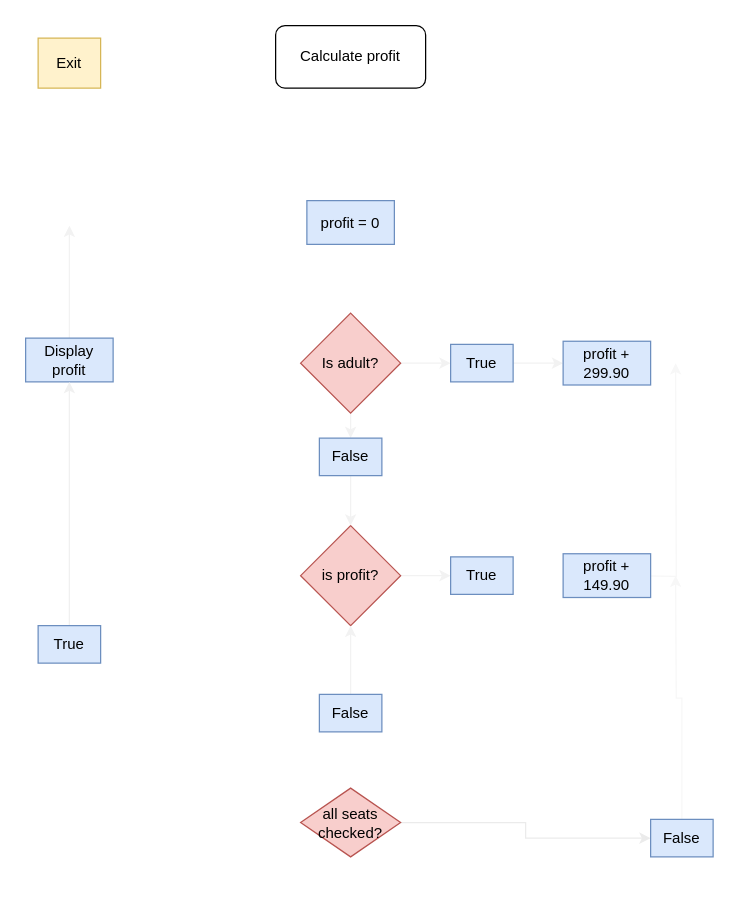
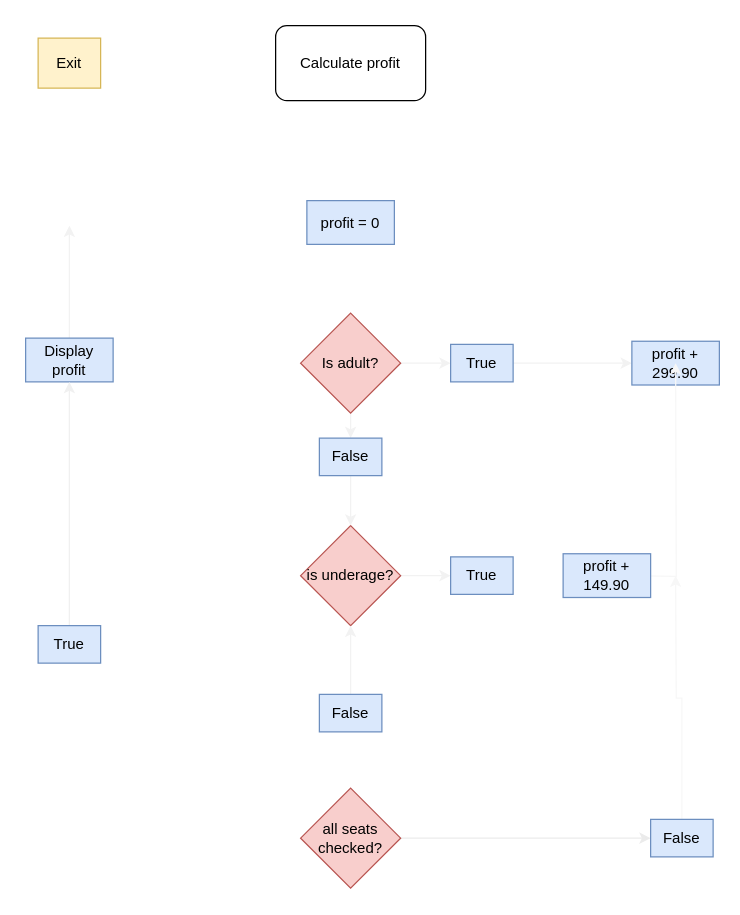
  <mxCell id="0" />
  <mxCell id="1" parent="0" />
- <mxCell id="2" value="Calculate profit" style="rounded=1;whiteSpace=wrap;html=1;" parent="1" vertex="1"><mxGeometry x="220" y="20" width="120" height="50" as="geometry" /></mxCell>
+ <mxCell id="2" value="Calculate profit" style="rounded=1;whiteSpace=wrap;html=1;" parent="1" vertex="1"><mxGeometry x="220" width="120" height="60" as="geometry" y="20" /></mxCell>
  <mxCell id="3" style="edgeStyle=orthogonalEdgeStyle;rounded=0;orthogonalLoop=1;jettySize=auto;html=1;exitX=1;exitY=0.5;exitDx=0;exitDy=0;entryX=0;entryY=0.5;entryDx=0;entryDy=0;strokeColor=#F2F2F2;" parent="1" source="5" target="9" edge="1"><mxGeometry relative="1" as="geometry" /></mxCell>
  <mxCell id="4" style="edgeStyle=orthogonalEdgeStyle;rounded=0;orthogonalLoop=1;jettySize=auto;html=1;exitX=0.5;exitY=1;exitDx=0;exitDy=0;entryX=0.5;entryY=0;entryDx=0;entryDy=0;strokeColor=#F2F2F2;" parent="1" source="5" target="11" edge="1"><mxGeometry relative="1" as="geometry" /></mxCell>
  <mxCell id="5" value="Is adult?" style="rhombus;whiteSpace=wrap;html=1;fillColor=#f8cecc;strokeColor=#b85450;" parent="1" vertex="1"><mxGeometry x="240" y="250" width="80" height="80" as="geometry" /></mxCell>
  <mxCell id="6" style="edgeStyle=orthogonalEdgeStyle;rounded=0;orthogonalLoop=1;jettySize=auto;html=1;entryX=0;entryY=0.5;entryDx=0;entryDy=0;strokeColor=#F2F2F2;" parent="1" source="7" target="17" edge="1"><mxGeometry relative="1" as="geometry"><mxPoint x="365" y="460" as="targetPoint" /></mxGeometry></mxCell>
- <mxCell id="7" value="is profit?" style="rhombus;whiteSpace=wrap;html=1;fillColor=#f8cecc;strokeColor=#b85450;" parent="1" vertex="1"><mxGeometry x="240" y="420" width="80" height="80" as="geometry" /></mxCell>
+ <mxCell id="7" value="is underage?" style="rhombus;whiteSpace=wrap;html=1;fillColor=#f8cecc;strokeColor=#b85450;" parent="1" vertex="1"><mxGeometry x="240" y="420" width="80" height="80" as="geometry" /></mxCell>
  <mxCell id="8" style="edgeStyle=orthogonalEdgeStyle;rounded=0;orthogonalLoop=1;jettySize=auto;html=1;exitX=1;exitY=0.5;exitDx=0;exitDy=0;entryX=0;entryY=0.5;entryDx=0;entryDy=0;strokeColor=#F2F2F2;" parent="1" source="9" target="20" edge="1"><mxGeometry relative="1" as="geometry" /></mxCell>
  <mxCell id="9" value="True" style="rounded=0;whiteSpace=wrap;html=1;fillColor=#dae8fc;strokeColor=#6c8ebf;" parent="1" vertex="1"><mxGeometry x="360" y="275" width="50" height="30" as="geometry" /></mxCell>
  <mxCell id="10" style="edgeStyle=orthogonalEdgeStyle;rounded=0;orthogonalLoop=1;jettySize=auto;html=1;exitX=0.5;exitY=1;exitDx=0;exitDy=0;entryX=0.5;entryY=0;entryDx=0;entryDy=0;strokeColor=#F2F2F2;" parent="1" source="11" target="7" edge="1"><mxGeometry relative="1" as="geometry" /></mxCell>
  <mxCell id="11" value="False" style="rounded=0;whiteSpace=wrap;html=1;fillColor=#dae8fc;strokeColor=#6c8ebf;" parent="1" vertex="1"><mxGeometry x="255" y="350" width="50" height="30" as="geometry" /></mxCell>
  <mxCell id="12" value="Exit" style="whiteSpace=wrap;html=1;fillColor=#fff2cc;strokeColor=#d6b656;" parent="1" vertex="1"><mxGeometry x="30" y="30" width="50" height="40" as="geometry" /></mxCell>
  <mxCell id="13" style="edgeStyle=orthogonalEdgeStyle;rounded=0;orthogonalLoop=1;jettySize=auto;html=1;entryX=0.5;entryY=1;entryDx=0;entryDy=0;strokeColor=#F2F2F2;" parent="1" source="15" target="7" edge="1"><mxGeometry relative="1" as="geometry" /></mxCell>
  <mxCell id="14" style="edgeStyle=orthogonalEdgeStyle;rounded=0;orthogonalLoop=1;jettySize=auto;html=1;entryX=0.5;entryY=0;entryDx=0;entryDy=0;strokeColor=#FFFFFF;" parent="1" source="15" target="25" edge="1"><mxGeometry relative="1" as="geometry" /></mxCell>
  <mxCell id="15" value="False" style="rounded=0;whiteSpace=wrap;html=1;fillColor=#dae8fc;strokeColor=#6c8ebf;" parent="1" vertex="1"><mxGeometry x="255" y="555" width="50" height="30" as="geometry" /></mxCell>
  <mxCell id="16" style="edgeStyle=orthogonalEdgeStyle;rounded=0;orthogonalLoop=1;jettySize=auto;html=1;entryX=0;entryY=0.5;entryDx=0;entryDy=0;strokeColor=#FFFFFF;" parent="1" source="17" target="22" edge="1"><mxGeometry relative="1" as="geometry" /></mxCell>
  <mxCell id="17" value="True" style="rounded=0;whiteSpace=wrap;html=1;fillColor=#dae8fc;strokeColor=#6c8ebf;" parent="1" vertex="1"><mxGeometry x="360" y="445" width="50" height="30" as="geometry" /></mxCell>
  <mxCell id="18" style="edgeStyle=orthogonalEdgeStyle;rounded=0;orthogonalLoop=1;jettySize=auto;html=1;strokeColor=#F2F2F2;" parent="1" source="19" edge="1"><mxGeometry relative="1" as="geometry"><mxPoint x="55" y="180" as="targetPoint" /></mxGeometry></mxCell>
  <mxCell id="19" value="Display profit" style="rounded=0;whiteSpace=wrap;html=1;fillColor=#dae8fc;strokeColor=#6c8ebf;" parent="1" vertex="1"><mxGeometry x="20" y="270" width="70" height="35" as="geometry" /></mxCell>
- <mxCell id="20" value="profit + 299.90" style="rounded=0;whiteSpace=wrap;html=1;fillColor=#dae8fc;strokeColor=#6c8ebf;" parent="1" vertex="1"><mxGeometry x="450" y="272.5" width="70" height="35" as="geometry" /></mxCell>
+ <mxCell id="20" value="profit + 299.90" style="rounded=0;whiteSpace=wrap;html=1;fillColor=#dae8fc;strokeColor=#6c8ebf;" parent="1" vertex="1"><mxGeometry x="505" y="272.5" width="70" height="35" as="geometry" /></mxCell>
  <mxCell id="21" style="edgeStyle=orthogonalEdgeStyle;rounded=0;orthogonalLoop=1;jettySize=auto;html=1;strokeColor=#F7F7F7;" parent="1" edge="1"><mxGeometry relative="1" as="geometry"><mxPoint x="540" y="290" as="targetPoint" /><mxPoint x="500" y="460" as="sourcePoint" /></mxGeometry></mxCell>
  <mxCell id="22" value="profit + 149.90" style="rounded=0;whiteSpace=wrap;html=1;fillColor=#dae8fc;strokeColor=#6c8ebf;" parent="1" vertex="1"><mxGeometry x="450" y="442.5" width="70" height="35" as="geometry" /></mxCell>
  <mxCell id="23" style="edgeStyle=orthogonalEdgeStyle;rounded=0;orthogonalLoop=1;jettySize=auto;html=1;exitX=1;exitY=0.5;exitDx=0;exitDy=0;entryX=0;entryY=0.5;entryDx=0;entryDy=0;strokeColor=#EBEBEB;" parent="1" source="25" target="29" edge="1"><mxGeometry relative="1" as="geometry" /></mxCell>
  <mxCell id="24" style="edgeStyle=orthogonalEdgeStyle;rounded=0;orthogonalLoop=1;jettySize=auto;html=1;exitX=0;exitY=0.5;exitDx=0;exitDy=0;entryX=0.5;entryY=1;entryDx=0;entryDy=0;strokeColor=#FFFFFF;" parent="1" source="25" target="27" edge="1"><mxGeometry relative="1" as="geometry" /></mxCell>
- <mxCell id="25" value="all seats checked?" style="rhombus;whiteSpace=wrap;html=1;fillColor=#f8cecc;strokeColor=#b85450;" parent="1" vertex="1"><mxGeometry x="240" y="630" width="80" height="55" as="geometry" /></mxCell>
+ <mxCell id="25" value="all seats checked?" style="rhombus;whiteSpace=wrap;html=1;fillColor=#f8cecc;strokeColor=#b85450;" parent="1" vertex="1"><mxGeometry x="240" y="630" width="80" height="80" as="geometry" /></mxCell>
  <mxCell id="26" style="edgeStyle=orthogonalEdgeStyle;rounded=0;orthogonalLoop=1;jettySize=auto;html=1;exitX=0.5;exitY=0;exitDx=0;exitDy=0;entryX=0.5;entryY=1;entryDx=0;entryDy=0;strokeColor=#F0F0F0;" parent="1" source="27" target="19" edge="1"><mxGeometry relative="1" as="geometry" /></mxCell>
  <mxCell id="27" value="True" style="rounded=0;whiteSpace=wrap;html=1;fillColor=#dae8fc;strokeColor=#6c8ebf;" parent="1" vertex="1"><mxGeometry x="30" y="500" width="50" height="30" as="geometry" /></mxCell>
  <mxCell id="28" style="edgeStyle=orthogonalEdgeStyle;rounded=0;orthogonalLoop=1;jettySize=auto;html=1;strokeColor=#F7F7F7;" parent="1" source="29" edge="1"><mxGeometry relative="1" as="geometry"><mxPoint x="540" y="460" as="targetPoint" /></mxGeometry></mxCell>
  <mxCell id="29" value="False" style="rounded=0;whiteSpace=wrap;html=1;fillColor=#dae8fc;strokeColor=#6c8ebf;" parent="1" vertex="1"><mxGeometry x="520" y="655" width="50" height="30" as="geometry" /></mxCell>
  <mxCell id="30" value="profit = 0" style="rounded=0;whiteSpace=wrap;html=1;fillColor=#dae8fc;strokeColor=#6c8ebf;" vertex="1" parent="1"><mxGeometry x="245" y="160" width="70" height="35" as="geometry" /></mxCell>
